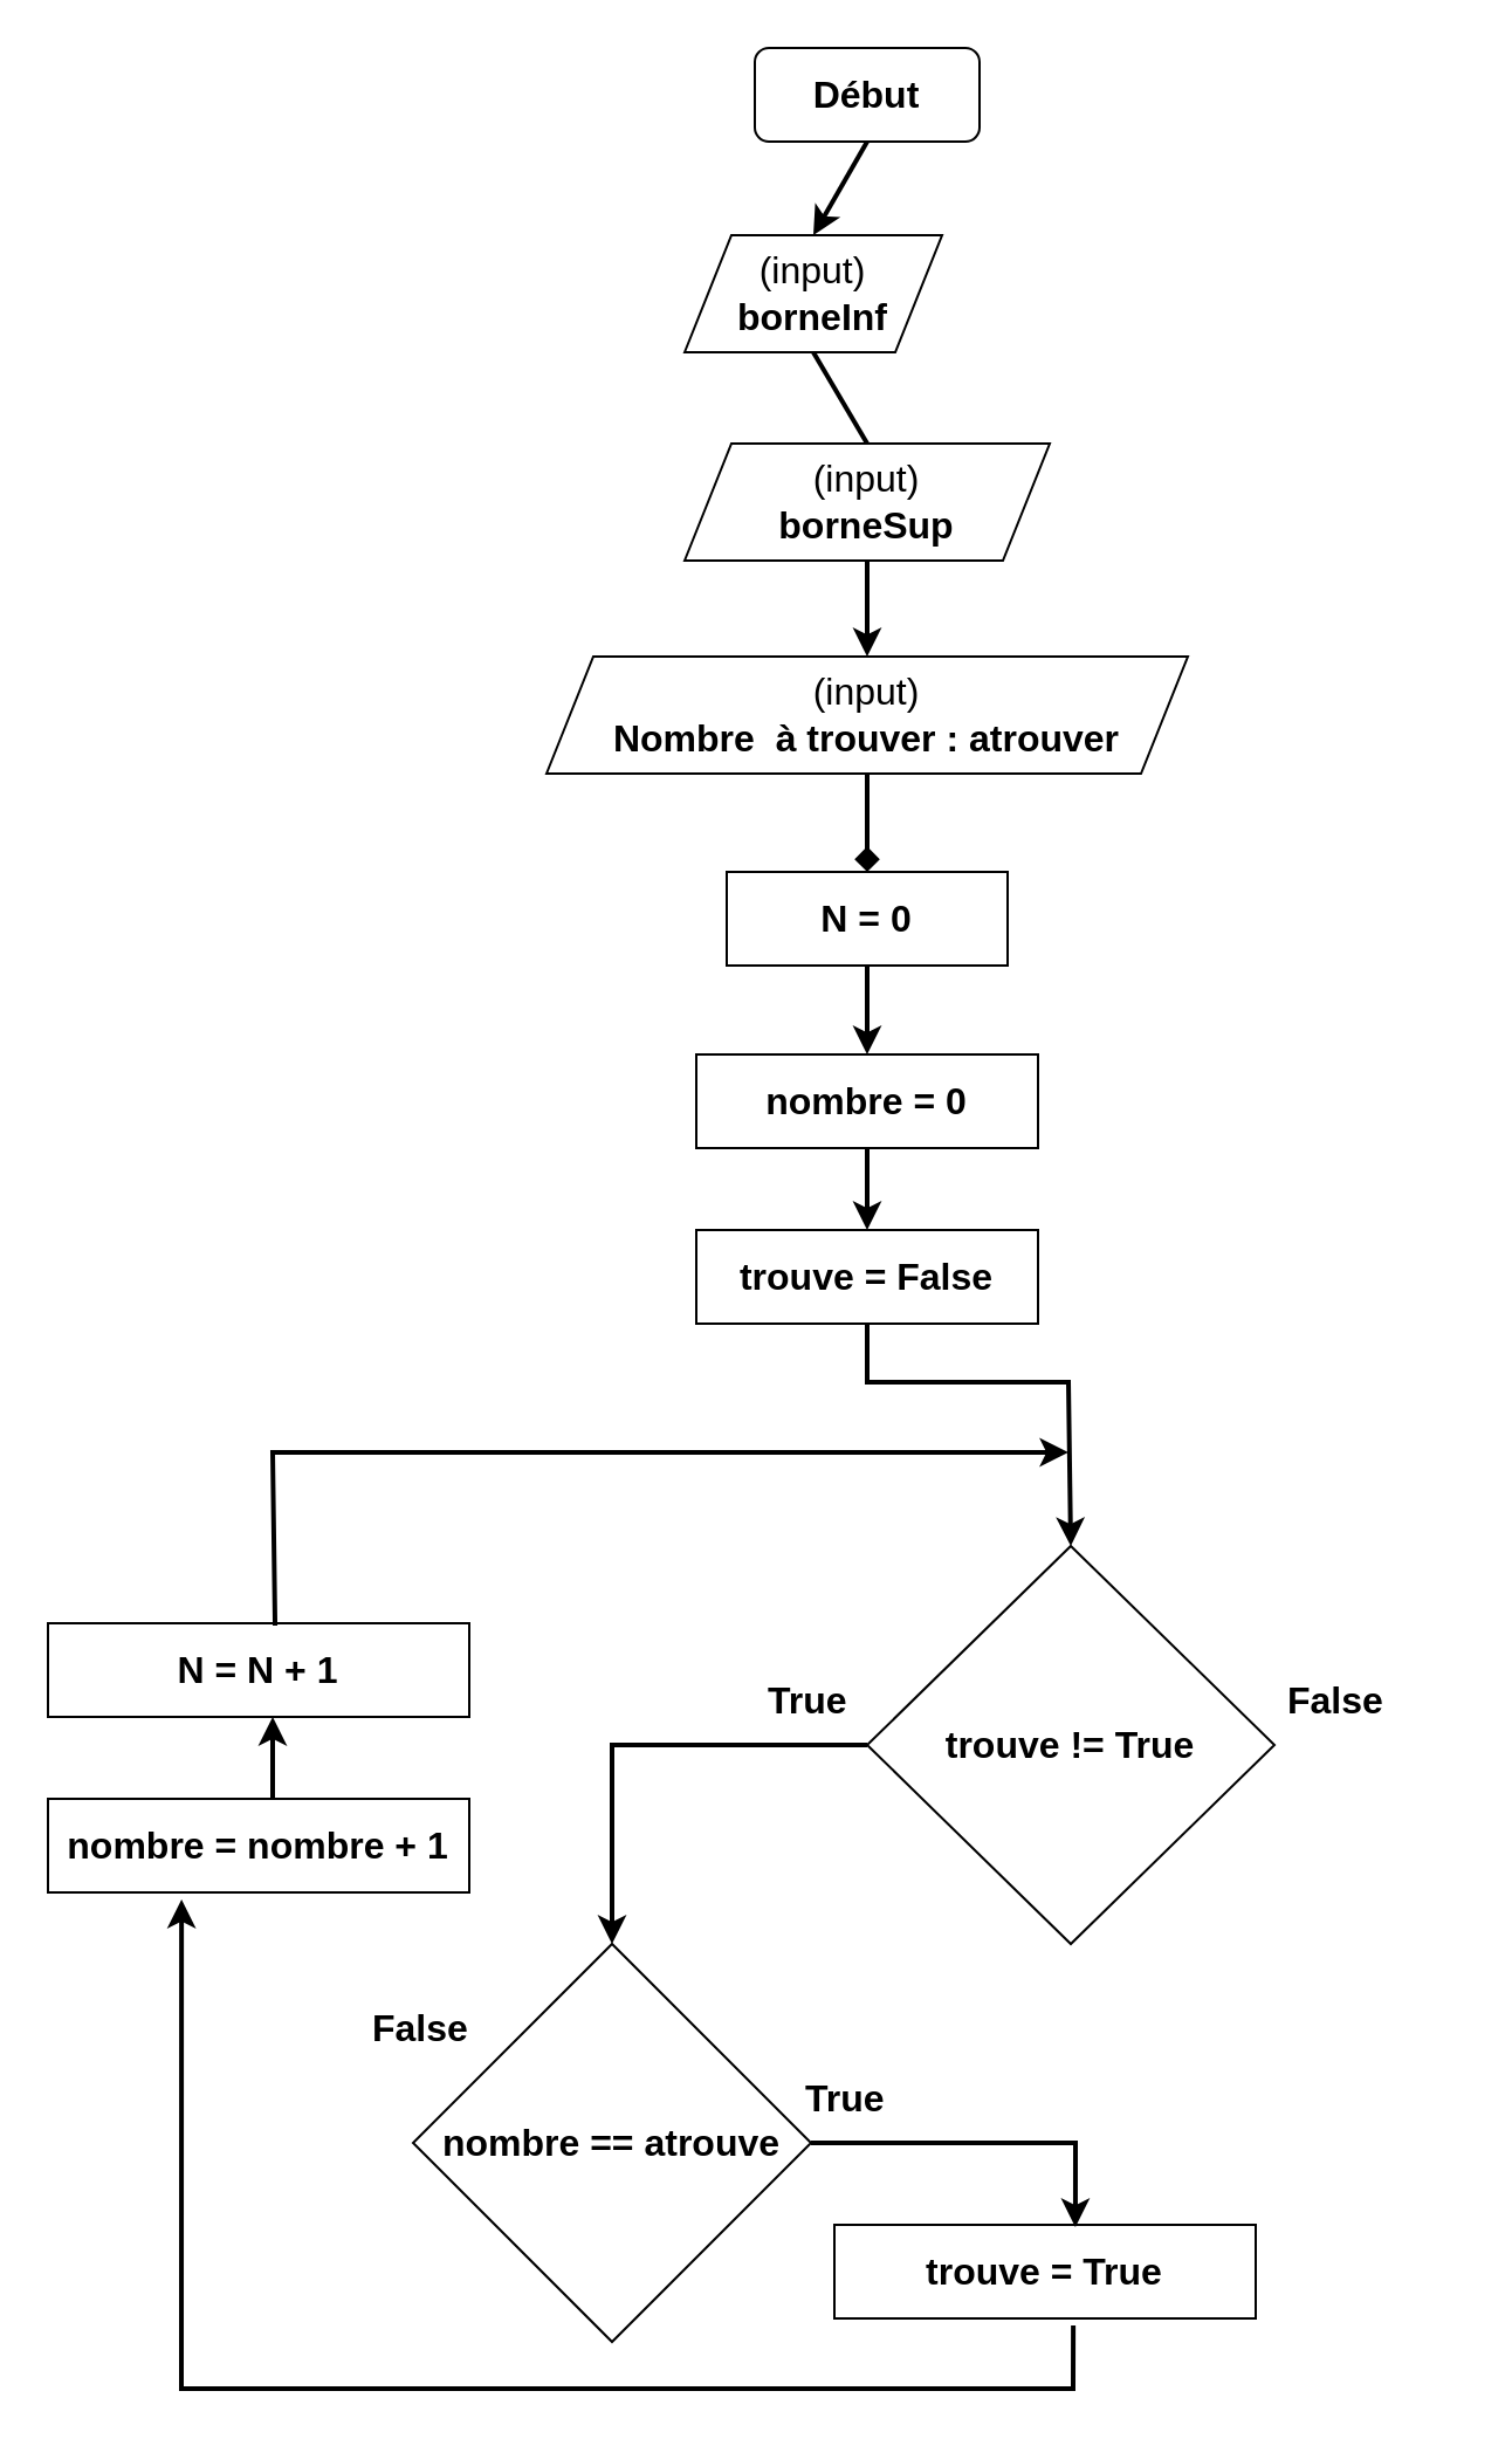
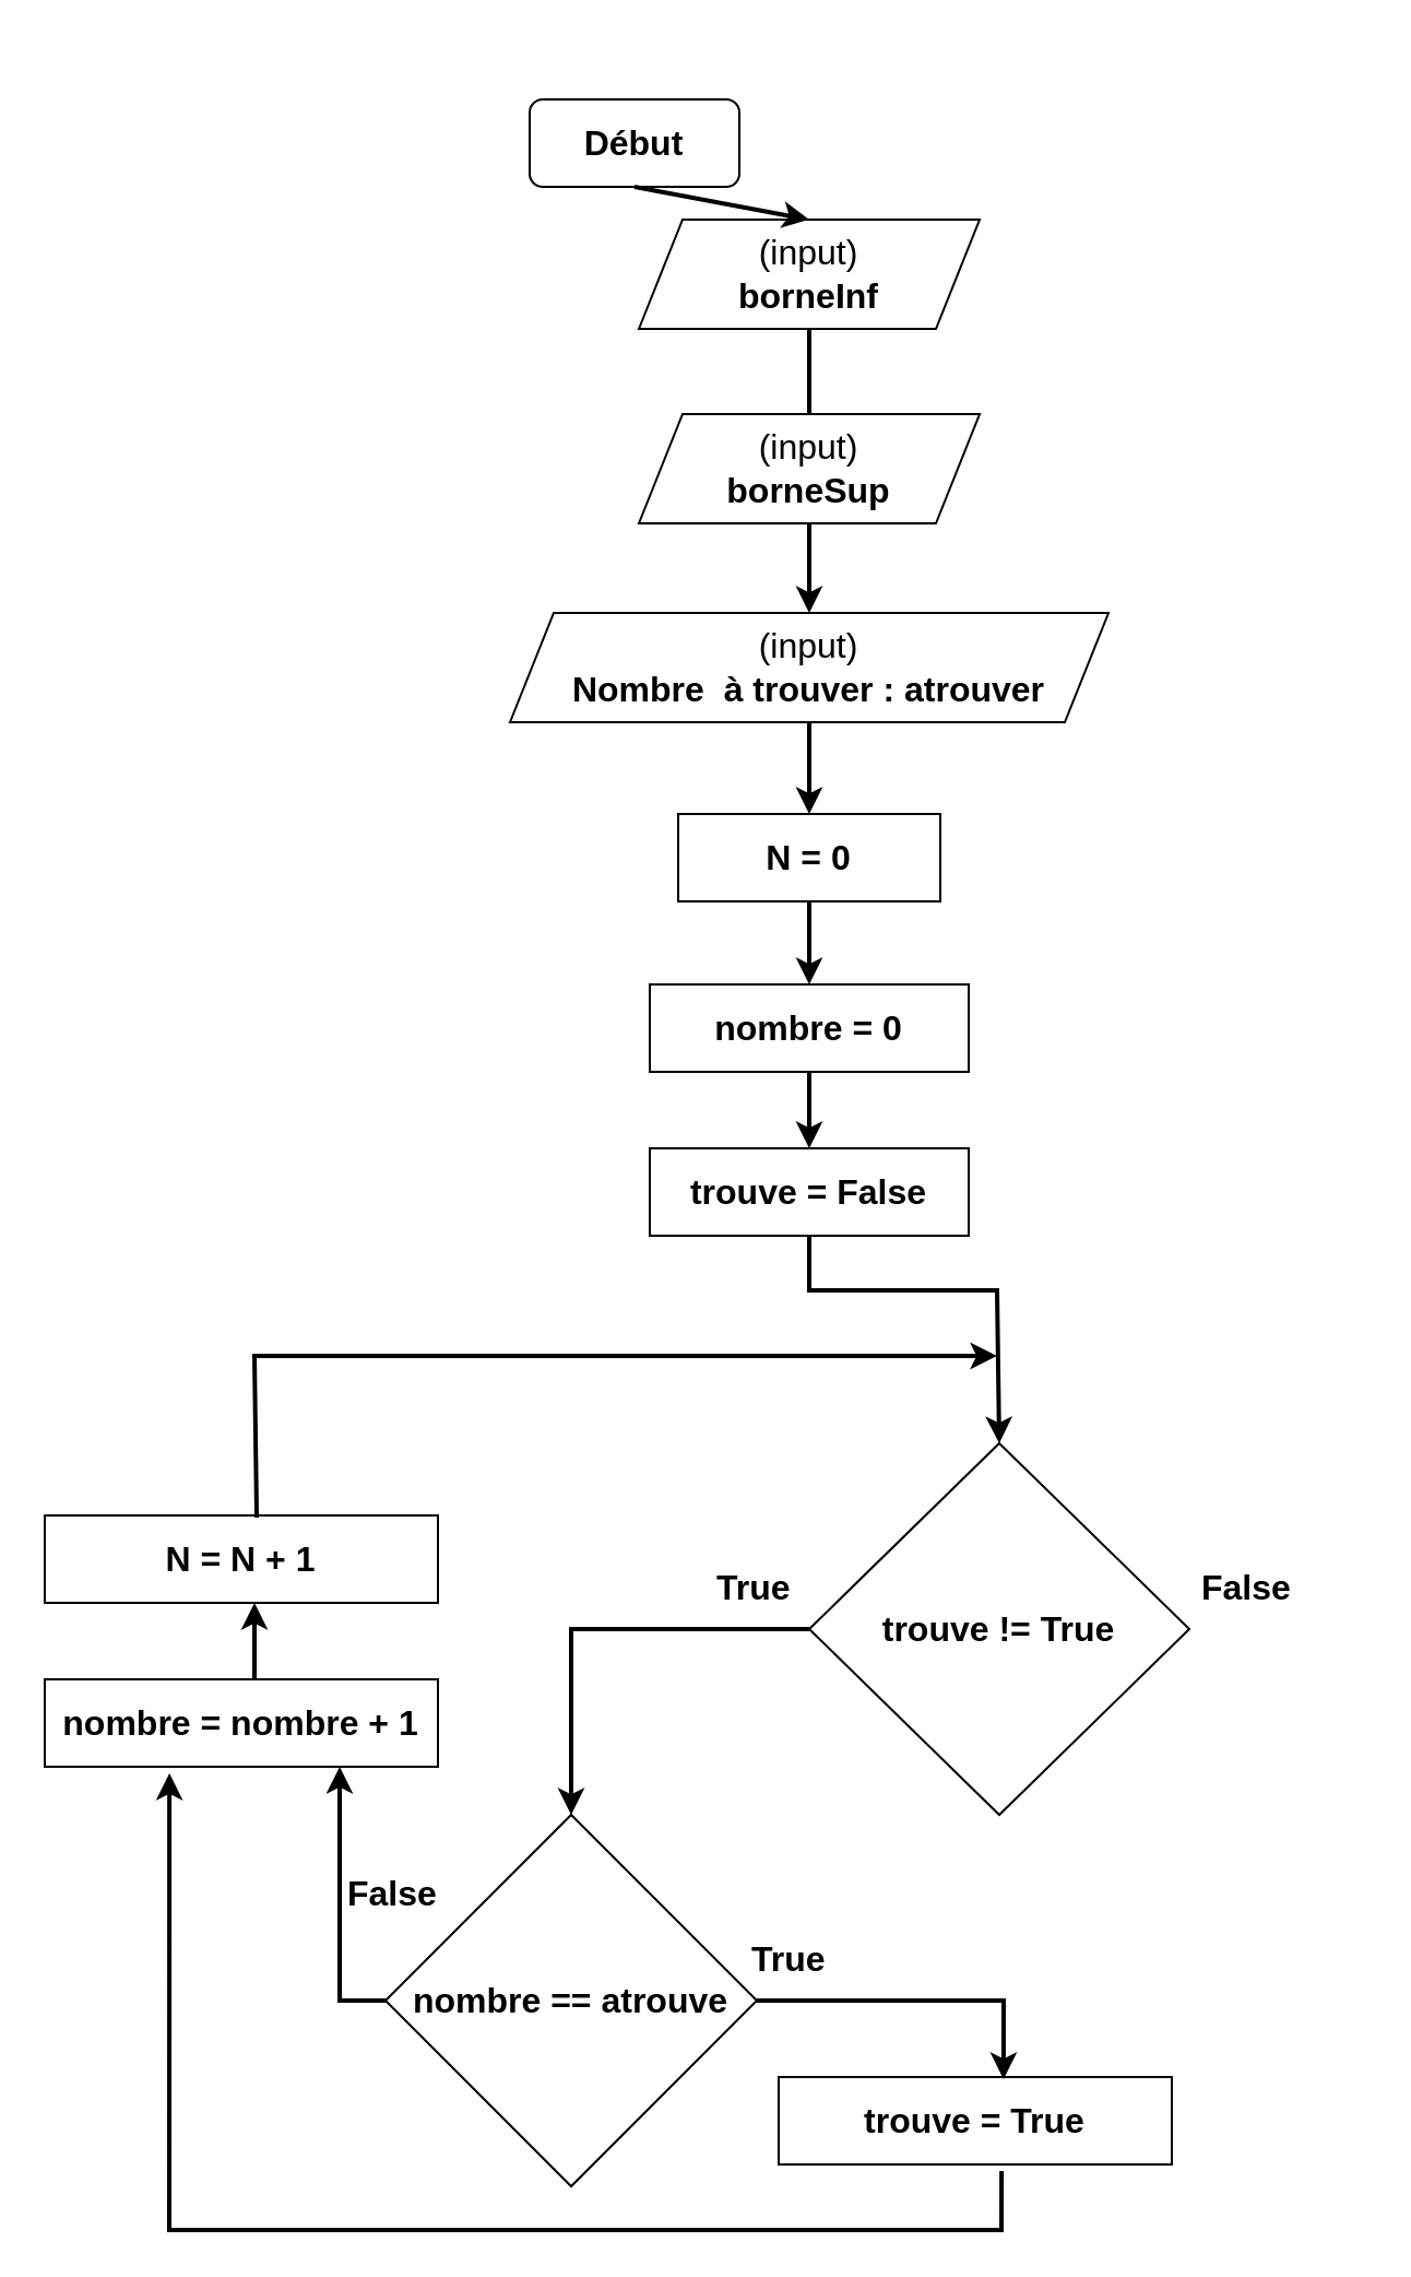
  <mxCell id="0" />
  <mxCell id="1" parent="0" />
- <mxCell id="2" value="&lt;font style=&quot;font-size: 16px;&quot;&gt;&lt;b&gt;Début&lt;/b&gt;&lt;/font&gt;" style="rounded=1;whiteSpace=wrap;html=1;" vertex="1" parent="1"><mxGeometry x="322" y="20" width="96" height="40" as="geometry" /></mxCell>
- <mxCell id="3" value="(input)&lt;br&gt;&lt;b&gt;borneInf&lt;/b&gt;" style="shape=parallelogram;perimeter=parallelogramPerimeter;whiteSpace=wrap;html=1;fixedSize=1;fontSize=16;" vertex="1" parent="1"><mxGeometry x="292" y="100" width="110" height="50" as="geometry" /></mxCell>
+ <mxCell id="2" value="&lt;font style=&quot;font-size: 16px;&quot;&gt;&lt;b&gt;Début&lt;/b&gt;&lt;/font&gt;" style="rounded=1;whiteSpace=wrap;html=1;" vertex="1" parent="1"><mxGeometry x="242" y="45" width="96" height="40" as="geometry" /></mxCell>
+ <mxCell id="3" value="(input)&lt;br&gt;&lt;b&gt;borneInf&lt;/b&gt;" style="shape=parallelogram;perimeter=parallelogramPerimeter;whiteSpace=wrap;html=1;fixedSize=1;fontSize=16;" vertex="1" parent="1"><mxGeometry x="292" y="100" width="156" height="50" as="geometry" /></mxCell>
  <mxCell id="4" value="(input)&lt;br&gt;&lt;b&gt;borneSup&lt;/b&gt;" style="shape=parallelogram;perimeter=parallelogramPerimeter;whiteSpace=wrap;html=1;fixedSize=1;fontSize=16;" vertex="1" parent="1"><mxGeometry x="292" y="189" width="156" height="50" as="geometry" /></mxCell>
  <mxCell id="5" value="(input)&lt;br&gt;&lt;b&gt;Nombre&amp;nbsp; à trouver : atrouver&lt;/b&gt;" style="shape=parallelogram;perimeter=parallelogramPerimeter;whiteSpace=wrap;html=1;fixedSize=1;fontSize=16;" vertex="1" parent="1"><mxGeometry x="233" y="280" width="274" height="50" as="geometry" /></mxCell>
  <mxCell id="6" value="&lt;b&gt;N = 0&lt;/b&gt;" style="rounded=0;whiteSpace=wrap;html=1;fontSize=16;" vertex="1" parent="1"><mxGeometry x="310" y="372" width="120" height="40" as="geometry" /></mxCell>
  <mxCell id="7" value="&lt;b&gt;nombre = 0&lt;/b&gt;" style="rounded=0;whiteSpace=wrap;html=1;fontSize=16;" vertex="1" parent="1"><mxGeometry x="297" y="450" width="146" height="40" as="geometry" /></mxCell>
  <mxCell id="8" value="" style="endArrow=classic;html=1;rounded=0;fontSize=16;exitX=0.5;exitY=1;exitDx=0;exitDy=0;entryX=0.5;entryY=0;entryDx=0;entryDy=0;strokeWidth=2;" edge="1" parent="1" source="2" target="3"><mxGeometry width="50" height="50" relative="1" as="geometry"><mxPoint x="346" y="320" as="sourcePoint" /><mxPoint x="426" y="80" as="targetPoint" /></mxGeometry></mxCell>
  <mxCell id="9" value="" style="endArrow=none;html=1;rounded=0;strokeWidth=2;fontSize=16;exitX=0.5;exitY=1;exitDx=0;exitDy=0;entryX=0.5;entryY=0;entryDx=0;entryDy=0;" edge="1" parent="1" source="3" target="4"><mxGeometry width="50" height="50" relative="1" as="geometry"><mxPoint x="346" y="320" as="sourcePoint" /><mxPoint x="396" y="270" as="targetPoint" /></mxGeometry></mxCell>
  <mxCell id="10" value="" style="endArrow=classic;html=1;rounded=0;strokeWidth=2;fontSize=16;exitX=0.5;exitY=1;exitDx=0;exitDy=0;entryX=0.5;entryY=0;entryDx=0;entryDy=0;" edge="1" parent="1" source="4" target="5"><mxGeometry width="50" height="50" relative="1" as="geometry"><mxPoint x="346" y="320" as="sourcePoint" /><mxPoint x="396" y="270" as="targetPoint" /></mxGeometry></mxCell>
- <mxCell id="11" value="" style="endArrow=diamond;html=1;rounded=0;strokeWidth=2;fontSize=16;exitX=0.5;exitY=1;exitDx=0;exitDy=0;entryX=0.5;entryY=0;entryDx=0;entryDy=0;" edge="1" parent="1" source="5" target="6"><mxGeometry width="50" height="50" relative="1" as="geometry"><mxPoint x="346" y="320" as="sourcePoint" /><mxPoint x="396" y="270" as="targetPoint" /></mxGeometry></mxCell>
+ <mxCell id="11" value="" style="endArrow=classic;html=1;rounded=0;strokeWidth=2;fontSize=16;exitX=0.5;exitY=1;exitDx=0;exitDy=0;entryX=0.5;entryY=0;entryDx=0;entryDy=0;" edge="1" parent="1" source="5" target="6"><mxGeometry width="50" height="50" relative="1" as="geometry"><mxPoint x="346" y="320" as="sourcePoint" /><mxPoint x="396" y="270" as="targetPoint" /></mxGeometry></mxCell>
  <mxCell id="12" value="" style="endArrow=classic;html=1;rounded=0;strokeWidth=2;fontSize=16;exitX=0.5;exitY=1;exitDx=0;exitDy=0;" edge="1" parent="1" source="6" target="7"><mxGeometry width="50" height="50" relative="1" as="geometry"><mxPoint x="326" y="440" as="sourcePoint" /><mxPoint x="376" y="390" as="targetPoint" /></mxGeometry></mxCell>
  <mxCell id="13" value="&lt;b&gt;trouve = False&lt;/b&gt;" style="rounded=0;whiteSpace=wrap;html=1;fontSize=16;" vertex="1" parent="1"><mxGeometry x="297" y="525" width="146" height="40" as="geometry" /></mxCell>
  <mxCell id="14" value="" style="endArrow=classic;html=1;rounded=0;strokeWidth=2;fontSize=16;exitX=0.5;exitY=1;exitDx=0;exitDy=0;entryX=0.5;entryY=0;entryDx=0;entryDy=0;" edge="1" parent="1" source="7" target="13"><mxGeometry width="50" height="50" relative="1" as="geometry"><mxPoint x="380" y="422" as="sourcePoint" /><mxPoint x="380" y="460" as="targetPoint" /></mxGeometry></mxCell>
  <mxCell id="15" value="&lt;b&gt;trouve != True&lt;/b&gt;" style="rhombus;whiteSpace=wrap;html=1;fontSize=16;" vertex="1" parent="1"><mxGeometry x="370" y="660" width="174" height="170" as="geometry" /></mxCell>
  <mxCell id="16" value="&lt;b&gt;nombre == atrouve&lt;/b&gt;" style="rhombus;whiteSpace=wrap;html=1;fontSize=16;" vertex="1" parent="1"><mxGeometry x="176" y="830" width="170" height="170" as="geometry" /></mxCell>
  <mxCell id="17" value="&lt;b&gt;nombre = nombre + 1&lt;/b&gt;" style="rounded=0;whiteSpace=wrap;html=1;fontSize=16;" vertex="1" parent="1"><mxGeometry x="20" y="768" width="180" height="40" as="geometry" /></mxCell>
  <mxCell id="18" value="&lt;b&gt;N = N + 1&lt;/b&gt;" style="rounded=0;whiteSpace=wrap;html=1;fontSize=16;" vertex="1" parent="1"><mxGeometry x="20" y="693" width="180" height="40" as="geometry" /></mxCell>
  <mxCell id="19" value="&lt;b&gt;trouve = True&lt;/b&gt;" style="rounded=0;whiteSpace=wrap;html=1;fontSize=16;" vertex="1" parent="1"><mxGeometry x="356" y="950" width="180" height="40" as="geometry" /></mxCell>
  <mxCell id="20" value="" style="endArrow=classic;html=1;rounded=0;strokeWidth=2;fontSize=16;exitX=0.5;exitY=1;exitDx=0;exitDy=0;entryX=0.5;entryY=0;entryDx=0;entryDy=0;" edge="1" parent="1" source="13" target="15"><mxGeometry width="50" height="50" relative="1" as="geometry"><mxPoint x="380" y="500" as="sourcePoint" /><mxPoint x="380" y="535" as="targetPoint" /><Array as="points"><mxPoint x="370" y="590" /><mxPoint x="456" y="590" /></Array></mxGeometry></mxCell>
  <mxCell id="21" value="" style="endArrow=classic;html=1;rounded=0;strokeWidth=2;fontSize=16;exitX=0.539;exitY=0.025;exitDx=0;exitDy=0;exitPerimeter=0;" edge="1" parent="1" source="18"><mxGeometry width="50" height="50" relative="1" as="geometry"><mxPoint x="380" y="500" as="sourcePoint" /><mxPoint x="456" y="620" as="targetPoint" /><Array as="points"><mxPoint x="116" y="620" /></Array></mxGeometry></mxCell>
  <mxCell id="22" value="" style="endArrow=classic;html=1;rounded=0;strokeWidth=2;fontSize=16;exitX=0.5;exitY=0;exitDx=0;exitDy=0;entryX=0.5;entryY=1;entryDx=0;entryDy=0;" edge="1" parent="1"><mxGeometry width="50" height="50" relative="1" as="geometry"><mxPoint x="116" y="768" as="sourcePoint" /><mxPoint x="116" y="733" as="targetPoint" /></mxGeometry></mxCell>
  <mxCell id="23" value="" style="endArrow=classic;html=1;rounded=0;strokeWidth=2;fontSize=16;exitX=0;exitY=0.5;exitDx=0;exitDy=0;entryX=0.5;entryY=0;entryDx=0;entryDy=0;" edge="1" parent="1" source="15" target="16"><mxGeometry width="50" height="50" relative="1" as="geometry"><mxPoint x="126" y="778" as="sourcePoint" /><mxPoint x="126" y="743" as="targetPoint" /><Array as="points"><mxPoint x="261" y="745" /></Array></mxGeometry></mxCell>
+ <mxCell id="24" value="" style="endArrow=classic;html=1;rounded=0;strokeWidth=2;fontSize=16;exitX=0;exitY=0.5;exitDx=0;exitDy=0;entryX=0.75;entryY=1;entryDx=0;entryDy=0;" edge="1" parent="1" source="16" target="17"><mxGeometry width="50" height="50" relative="1" as="geometry"><mxPoint x="126" y="778" as="sourcePoint" /><mxPoint x="126" y="743" as="targetPoint" /><Array as="points"><mxPoint x="155" y="915" /></Array></mxGeometry></mxCell>
  <mxCell id="25" value="" style="endArrow=classic;html=1;rounded=0;strokeWidth=2;fontSize=16;exitX=1;exitY=0.5;exitDx=0;exitDy=0;entryX=0.572;entryY=0.025;entryDx=0;entryDy=0;entryPerimeter=0;" edge="1" parent="1" source="16" target="19"><mxGeometry width="50" height="50" relative="1" as="geometry"><mxPoint x="156" y="990" as="sourcePoint" /><mxPoint x="76" y="1000" as="targetPoint" /><Array as="points"><mxPoint x="459" y="915" /></Array></mxGeometry></mxCell>
  <mxCell id="26" value="" style="endArrow=classic;html=1;rounded=0;strokeWidth=2;fontSize=16;exitX=0.567;exitY=1.075;exitDx=0;exitDy=0;entryX=0.317;entryY=1.075;entryDx=0;entryDy=0;exitPerimeter=0;entryPerimeter=0;" edge="1" parent="1" source="19" target="17"><mxGeometry width="50" height="50" relative="1" as="geometry"><mxPoint x="126" y="778" as="sourcePoint" /><mxPoint x="126" y="743" as="targetPoint" /><Array as="points"><mxPoint x="458" y="1020" /><mxPoint x="77" y="1020" /></Array></mxGeometry></mxCell>
  <mxCell id="27" value="False" style="text;strokeColor=none;fillColor=none;align=left;verticalAlign=middle;spacingLeft=4;spacingRight=4;overflow=hidden;points=[[0,0.5],[1,0.5]];portConstraint=eastwest;rotatable=0;fontSize=16;fontStyle=1" vertex="1" parent="1"><mxGeometry x="153" y="850" width="80" height="30" as="geometry" /></mxCell>
  <mxCell id="28" value="True" style="text;strokeColor=none;fillColor=none;align=left;verticalAlign=middle;spacingLeft=4;spacingRight=4;overflow=hidden;points=[[0,0.5],[1,0.5]];portConstraint=eastwest;rotatable=0;fontSize=16;fontStyle=1" vertex="1" parent="1"><mxGeometry x="338" y="880" width="80" height="30" as="geometry" /></mxCell>
  <mxCell id="29" value="True" style="text;strokeColor=none;fillColor=none;align=left;verticalAlign=middle;spacingLeft=4;spacingRight=4;overflow=hidden;points=[[0,0.5],[1,0.5]];portConstraint=eastwest;rotatable=0;fontSize=16;fontStyle=1" vertex="1" parent="1"><mxGeometry x="322" y="710" width="80" height="30" as="geometry" /></mxCell>
  <mxCell id="30" value="False" style="text;strokeColor=none;fillColor=none;align=left;verticalAlign=middle;spacingLeft=4;spacingRight=4;overflow=hidden;points=[[0,0.5],[1,0.5]];portConstraint=eastwest;rotatable=0;fontSize=16;fontStyle=1" vertex="1" parent="1"><mxGeometry x="544" y="710" width="80" height="30" as="geometry" /></mxCell>
